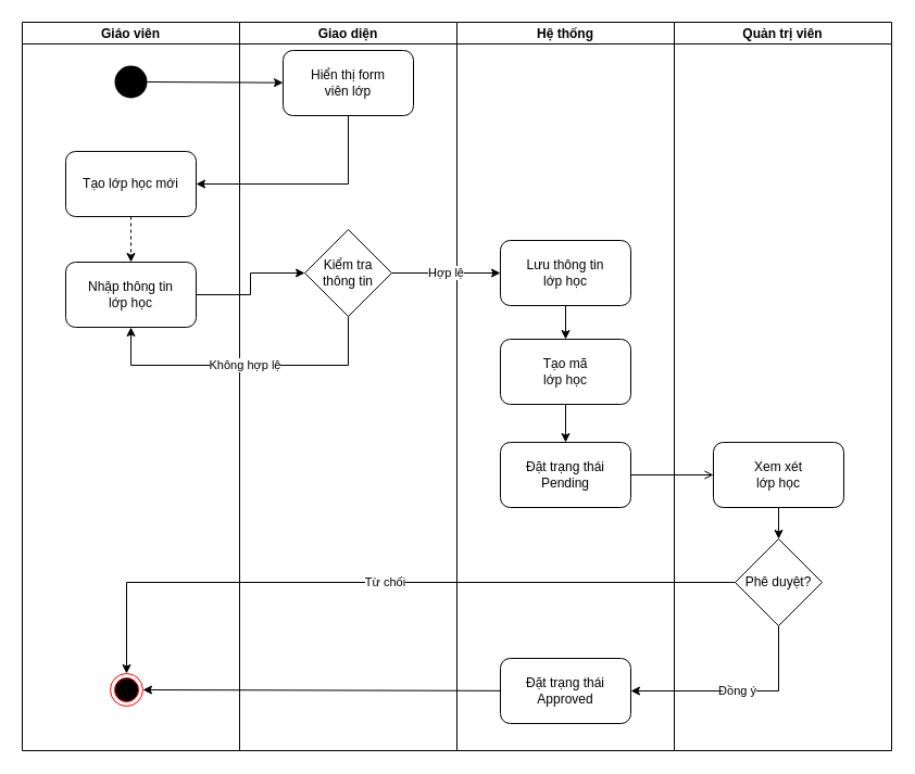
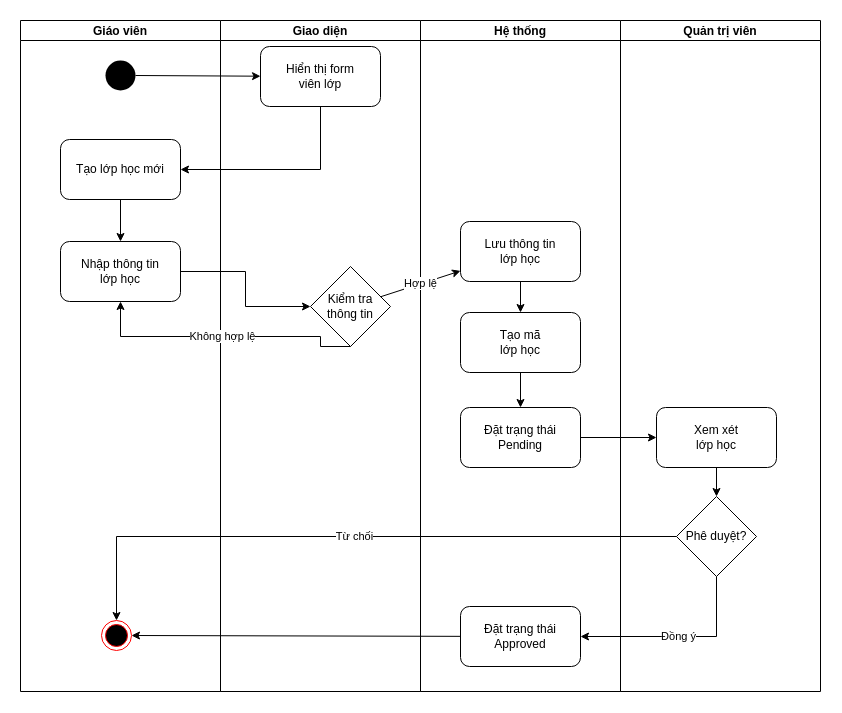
  <mxCell id="0" />
  <mxCell id="1" parent="0" />
  <mxCell id="2" value="Giáo viên" style="swimlane;startSize=20;horizontal=1;" parent="1" vertex="1"><mxGeometry x="20" y="20" width="200" height="671" as="geometry" /></mxCell>
  <mxCell id="3" value="" style="ellipse;fillColor=#000000;strokeColor=none;" parent="2" vertex="1"><mxGeometry x="85" y="40" width="30" height="30" as="geometry" /></mxCell>
  <mxCell id="4" value="Tạo lớp học mới" style="rounded=1;whiteSpace=wrap;html=1;" parent="2" vertex="1"><mxGeometry x="40" y="119" width="120" height="60" as="geometry" /></mxCell>
  <mxCell id="5" value="Nhập thông tin&#10;lớp học" style="rounded=1;whiteSpace=wrap;html=1;" parent="2" vertex="1"><mxGeometry x="40" y="221" width="120" height="60" as="geometry" /></mxCell>
  <mxCell id="6" value="" style="ellipse;html=1;shape=endState;fillColor=#000000;strokeColor=#ff0000;" vertex="1" parent="2"><mxGeometry x="81" y="600" width="30" height="30" as="geometry" /></mxCell>
  <mxCell id="7" value="Giao diện" style="swimlane;startSize=20;horizontal=1;" parent="1" vertex="1"><mxGeometry x="220" y="20" width="200" height="671" as="geometry" /></mxCell>
  <mxCell id="8" value="Hiển thị form&#10;viên lớp" style="rounded=1;whiteSpace=wrap;html=1;" parent="7" vertex="1"><mxGeometry x="40" y="26" width="120" height="60" as="geometry" /></mxCell>
- <mxCell id="9" value="Kiểm tra&#10;thông tin" style="rhombus;whiteSpace=wrap;html=1;" parent="7" vertex="1"><mxGeometry x="60" y="191" width="80" height="80" as="geometry" /></mxCell>
+ <mxCell id="9" value="Kiểm tra&#10;thông tin" style="rhombus;whiteSpace=wrap;html=1;" parent="7" vertex="1"><mxGeometry x="90" y="246" width="80" height="80" as="geometry" /></mxCell>
  <mxCell id="10" value="Hệ thống" style="swimlane;startSize=20;horizontal=1;" parent="1" vertex="1"><mxGeometry x="420" y="20" width="200" height="671" as="geometry" /></mxCell>
  <mxCell id="11" value="Lưu thông tin&#10;lớp học" style="rounded=1;whiteSpace=wrap;html=1;" parent="10" vertex="1"><mxGeometry x="40" y="201" width="120" height="60" as="geometry" /></mxCell>
  <mxCell id="12" value="Tạo mã&#10;lớp học" style="rounded=1;whiteSpace=wrap;html=1;" parent="10" vertex="1"><mxGeometry x="40" y="292" width="120" height="60" as="geometry" /></mxCell>
  <mxCell id="13" value="Đặt trạng thái&#10;Pending" style="rounded=1;whiteSpace=wrap;html=1;" parent="10" vertex="1"><mxGeometry x="40" y="387" width="120" height="60" as="geometry" /></mxCell>
  <mxCell id="14" value="Đặt trạng thái&#10;Approved" style="rounded=1;whiteSpace=wrap;html=1;" parent="10" vertex="1"><mxGeometry x="40" y="586" width="120" height="60" as="geometry" /></mxCell>
  <mxCell id="15" value="Quản trị viên" style="swimlane;startSize=20;horizontal=1;" parent="1" vertex="1"><mxGeometry x="620" y="20" width="200" height="671" as="geometry" /></mxCell>
  <mxCell id="16" value="Xem xét&#10;lớp học" style="rounded=1;whiteSpace=wrap;html=1;" parent="15" vertex="1"><mxGeometry x="36" y="387" width="120" height="60" as="geometry" /></mxCell>
  <mxCell id="17" value="Phê duyệt?" style="rhombus;whiteSpace=wrap;html=1;" parent="15" vertex="1"><mxGeometry x="56" y="476" width="80" height="80" as="geometry" /></mxCell>
  <mxCell id="18" value="" style="endArrow=classic;html=1;" parent="1" source="3" target="8" edge="1"><mxGeometry relative="1" as="geometry" /></mxCell>
  <mxCell id="19" value="" style="endArrow=classic;html=1;rounded=0;edgeStyle=orthogonalEdgeStyle;entryX=1;entryY=0.5;entryDx=0;entryDy=0;exitX=0.5;exitY=1;exitDx=0;exitDy=0;" parent="1" source="8" target="4" edge="1"><mxGeometry relative="1" as="geometry" /></mxCell>
- <mxCell id="20" value="" style="endArrow=classic;html=1;dashed=1;" parent="1" source="4" target="5" edge="1"><mxGeometry relative="1" as="geometry" /></mxCell>
+ <mxCell id="20" value="" style="endArrow=classic;html=1;" parent="1" source="4" target="5" edge="1"><mxGeometry relative="1" as="geometry" /></mxCell>
  <mxCell id="21" value="" style="endArrow=classic;html=1;rounded=0;entryX=0;entryY=0.5;entryDx=0;entryDy=0;edgeStyle=orthogonalEdgeStyle;" parent="1" source="5" target="9" edge="1"><mxGeometry relative="1" as="geometry" /></mxCell>
  <mxCell id="22" value="Hợp lệ" style="endArrow=classic;html=1;" parent="1" source="9" target="11" edge="1"><mxGeometry relative="1" as="geometry" /></mxCell>
  <mxCell id="23" value="Không hợp lệ" style="endArrow=classic;html=1;exitX=0.5;exitY=1;exitDx=0;exitDy=0;edgeStyle=orthogonalEdgeStyle;elbow=vertical;rounded=0;curved=0;entryX=0.5;entryY=1;entryDx=0;entryDy=0;" parent="1" source="9" target="5" edge="1"><mxGeometry relative="1" as="geometry"><Array as="points"><mxPoint x="320" y="336" /><mxPoint x="120" y="336" /></Array></mxGeometry></mxCell>
  <mxCell id="24" value="" style="endArrow=classic;html=1;" parent="1" source="11" target="12" edge="1"><mxGeometry relative="1" as="geometry" /></mxCell>
  <mxCell id="25" value="" style="endArrow=classic;html=1;" parent="1" source="12" target="13" edge="1"><mxGeometry relative="1" as="geometry" /></mxCell>
- <mxCell id="26" value="" style="endArrow=open;html=1;" parent="1" source="13" target="16" edge="1"><mxGeometry relative="1" as="geometry" /></mxCell>
+ <mxCell id="26" value="" style="endArrow=classic;html=1;" parent="1" source="13" target="16" edge="1"><mxGeometry relative="1" as="geometry" /></mxCell>
  <mxCell id="27" value="" style="endArrow=classic;html=1;" parent="1" source="16" target="17" edge="1"><mxGeometry relative="1" as="geometry" /></mxCell>
  <mxCell id="28" value="Đồng ý" style="endArrow=classic;html=1;edgeStyle=orthogonalEdgeStyle;entryX=1;entryY=0.5;entryDx=0;entryDy=0;exitX=0.5;exitY=1;exitDx=0;exitDy=0;rounded=0;curved=0;" parent="1" source="17" target="14" edge="1"><mxGeometry relative="1" as="geometry" /></mxCell>
  <mxCell id="29" value="Từ chối" style="endArrow=classic;html=1;rounded=0;edgeStyle=orthogonalEdgeStyle;entryX=0.5;entryY=0;entryDx=0;entryDy=0;" parent="1" source="17" target="6" edge="1"><mxGeometry relative="1" as="geometry"><mxPoint x="116" y="585" as="targetPoint" /></mxGeometry></mxCell>
  <mxCell id="30" style="rounded=0;orthogonalLoop=1;jettySize=auto;html=1;entryX=1;entryY=0.5;entryDx=0;entryDy=0;" edge="1" parent="1" source="14" target="6"><mxGeometry relative="1" as="geometry" /></mxCell>
